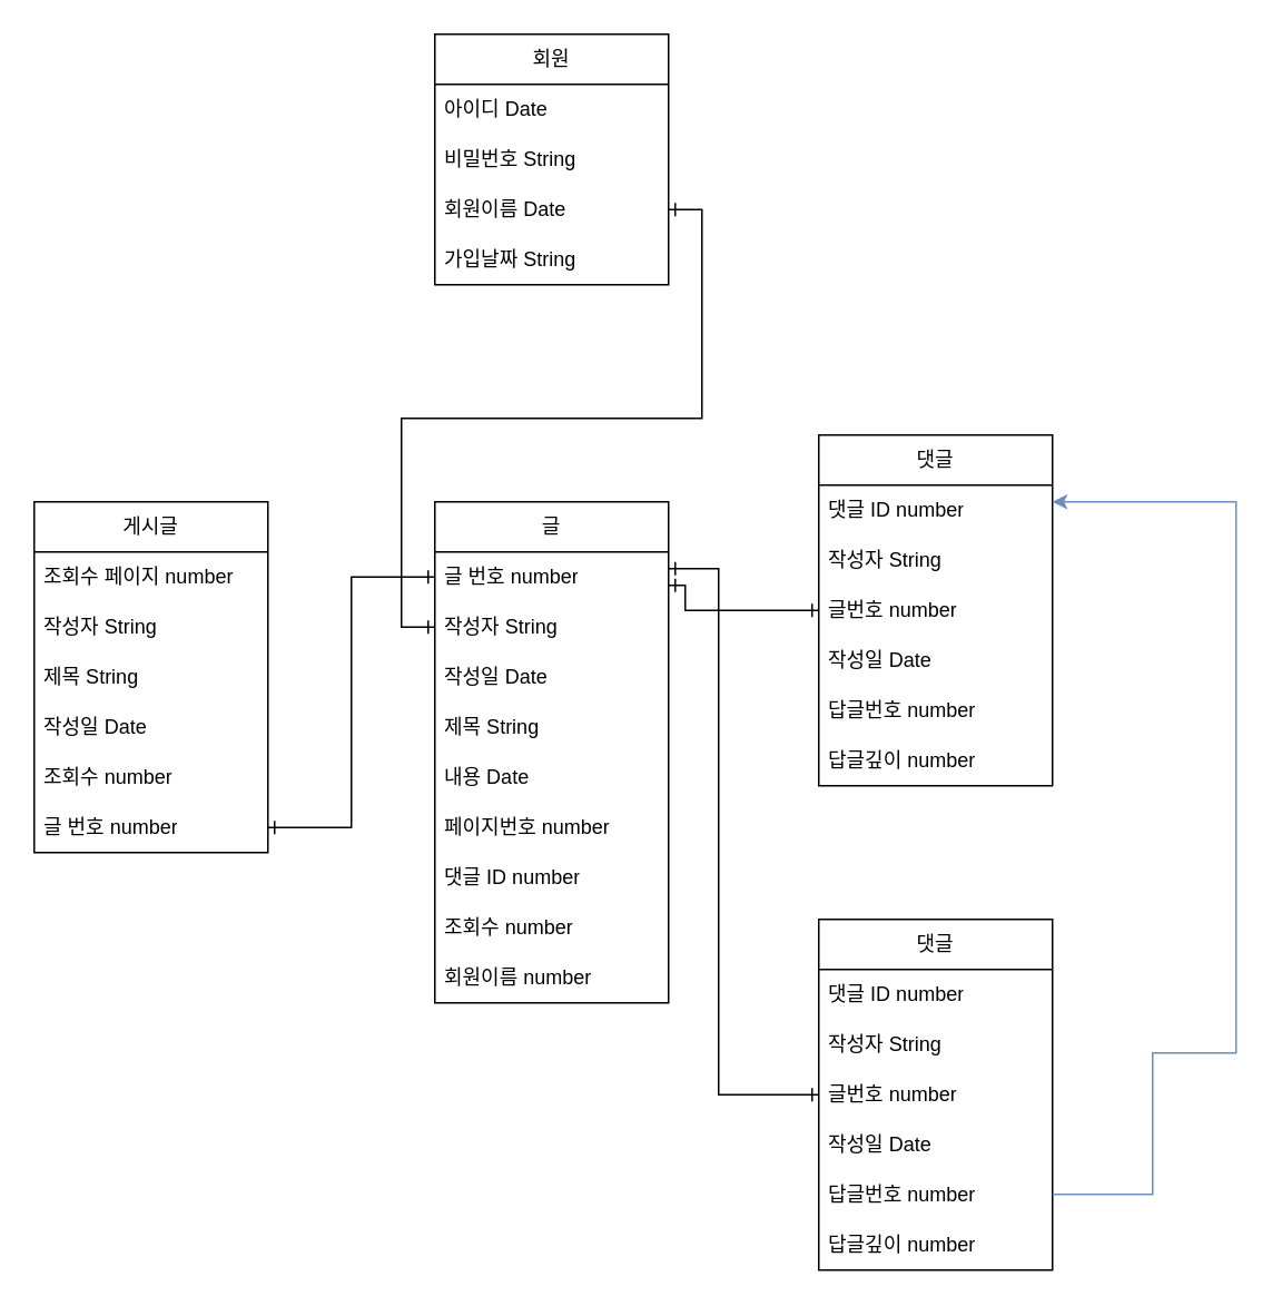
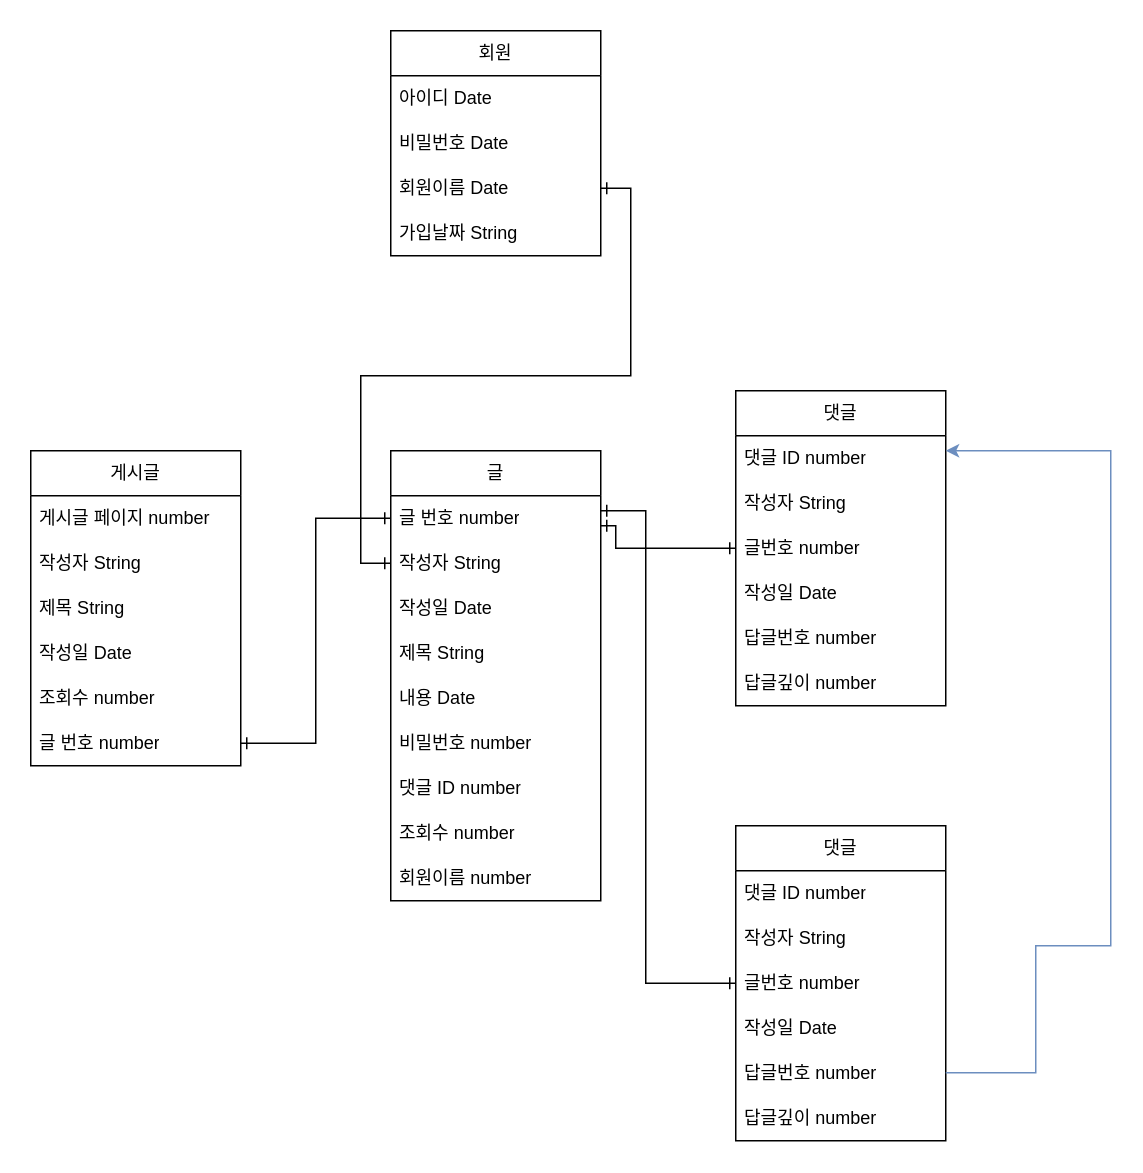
  <mxCell id="0" />
  <mxCell id="1" parent="0" />
  <mxCell id="2" value="게시글" style="swimlane;fontStyle=0;childLayout=stackLayout;horizontal=1;startSize=30;horizontalStack=0;resizeParent=1;resizeParentMax=0;resizeLast=0;collapsible=1;marginBottom=0;whiteSpace=wrap;html=1;" parent="1" vertex="1"><mxGeometry x="20" y="300" width="140" height="210" as="geometry" /></mxCell>
- <mxCell id="3" value="조회수 페이지 number" style="text;strokeColor=none;fillColor=none;align=left;verticalAlign=middle;spacingLeft=4;spacingRight=4;overflow=hidden;points=[[0,0.5],[1,0.5]];portConstraint=eastwest;rotatable=0;whiteSpace=wrap;html=1;" parent="2" vertex="1"><mxGeometry y="30" width="140" height="30" as="geometry" /></mxCell>
+ <mxCell id="3" value="게시글 페이지 number" style="text;strokeColor=none;fillColor=none;align=left;verticalAlign=middle;spacingLeft=4;spacingRight=4;overflow=hidden;points=[[0,0.5],[1,0.5]];portConstraint=eastwest;rotatable=0;whiteSpace=wrap;html=1;" parent="2" vertex="1"><mxGeometry y="30" width="140" height="30" as="geometry" /></mxCell>
  <mxCell id="4" value="작성자 String" style="text;strokeColor=none;fillColor=none;align=left;verticalAlign=middle;spacingLeft=4;spacingRight=4;overflow=hidden;points=[[0,0.5],[1,0.5]];portConstraint=eastwest;rotatable=0;whiteSpace=wrap;html=1;" parent="2" vertex="1"><mxGeometry y="60" width="140" height="30" as="geometry" /></mxCell>
  <mxCell id="5" value="제목 String" style="text;strokeColor=none;fillColor=none;align=left;verticalAlign=middle;spacingLeft=4;spacingRight=4;overflow=hidden;points=[[0,0.5],[1,0.5]];portConstraint=eastwest;rotatable=0;whiteSpace=wrap;html=1;" parent="2" vertex="1"><mxGeometry y="90" width="140" height="30" as="geometry" /></mxCell>
  <mxCell id="6" value="작성일 Date" style="text;strokeColor=none;fillColor=none;align=left;verticalAlign=middle;spacingLeft=4;spacingRight=4;overflow=hidden;points=[[0,0.5],[1,0.5]];portConstraint=eastwest;rotatable=0;whiteSpace=wrap;html=1;" parent="2" vertex="1"><mxGeometry y="120" width="140" height="30" as="geometry" /></mxCell>
  <mxCell id="7" value="조회수 number" style="text;strokeColor=none;fillColor=none;align=left;verticalAlign=middle;spacingLeft=4;spacingRight=4;overflow=hidden;points=[[0,0.5],[1,0.5]];portConstraint=eastwest;rotatable=0;whiteSpace=wrap;html=1;" parent="2" vertex="1"><mxGeometry y="150" width="140" height="30" as="geometry" /></mxCell>
  <mxCell id="8" value="글 번호 number" style="text;strokeColor=none;fillColor=none;align=left;verticalAlign=middle;spacingLeft=4;spacingRight=4;overflow=hidden;points=[[0,0.5],[1,0.5]];portConstraint=eastwest;rotatable=0;whiteSpace=wrap;html=1;" parent="2" vertex="1"><mxGeometry y="180" width="140" height="30" as="geometry" /></mxCell>
  <mxCell id="9" value="댓글" style="swimlane;fontStyle=0;childLayout=stackLayout;horizontal=1;startSize=30;horizontalStack=0;resizeParent=1;resizeParentMax=0;resizeLast=0;collapsible=1;marginBottom=0;whiteSpace=wrap;html=1;" parent="1" vertex="1"><mxGeometry x="490" y="260" width="140" height="210" as="geometry" /></mxCell>
  <mxCell id="10" value="댓글 ID number" style="text;strokeColor=none;fillColor=none;align=left;verticalAlign=middle;spacingLeft=4;spacingRight=4;overflow=hidden;points=[[0,0.5],[1,0.5]];portConstraint=eastwest;rotatable=0;whiteSpace=wrap;html=1;" parent="9" vertex="1"><mxGeometry y="30" width="140" height="30" as="geometry" /></mxCell>
  <mxCell id="11" value="작성자 String" style="text;strokeColor=none;fillColor=none;align=left;verticalAlign=middle;spacingLeft=4;spacingRight=4;overflow=hidden;points=[[0,0.5],[1,0.5]];portConstraint=eastwest;rotatable=0;whiteSpace=wrap;html=1;" parent="9" vertex="1"><mxGeometry y="60" width="140" height="30" as="geometry" /></mxCell>
  <mxCell id="12" value="글번호 number" style="text;strokeColor=none;fillColor=none;align=left;verticalAlign=middle;spacingLeft=4;spacingRight=4;overflow=hidden;points=[[0,0.5],[1,0.5]];portConstraint=eastwest;rotatable=0;whiteSpace=wrap;html=1;" parent="9" vertex="1"><mxGeometry y="90" width="140" height="30" as="geometry" /></mxCell>
  <mxCell id="13" value="작성일 Date" style="text;strokeColor=none;fillColor=none;align=left;verticalAlign=middle;spacingLeft=4;spacingRight=4;overflow=hidden;points=[[0,0.5],[1,0.5]];portConstraint=eastwest;rotatable=0;whiteSpace=wrap;html=1;" parent="9" vertex="1"><mxGeometry y="120" width="140" height="30" as="geometry" /></mxCell>
  <mxCell id="14" value="답글번호 number" style="text;strokeColor=none;fillColor=none;align=left;verticalAlign=middle;spacingLeft=4;spacingRight=4;overflow=hidden;points=[[0,0.5],[1,0.5]];portConstraint=eastwest;rotatable=0;whiteSpace=wrap;html=1;" parent="9" vertex="1"><mxGeometry y="150" width="140" height="30" as="geometry" /></mxCell>
  <mxCell id="15" value="답글깊이 number" style="text;strokeColor=none;fillColor=none;align=left;verticalAlign=middle;spacingLeft=4;spacingRight=4;overflow=hidden;points=[[0,0.5],[1,0.5]];portConstraint=eastwest;rotatable=0;whiteSpace=wrap;html=1;" parent="9" vertex="1"><mxGeometry y="180" width="140" height="30" as="geometry" /></mxCell>
  <mxCell id="16" value="글" style="swimlane;fontStyle=0;childLayout=stackLayout;horizontal=1;startSize=30;horizontalStack=0;resizeParent=1;resizeParentMax=0;resizeLast=0;collapsible=1;marginBottom=0;whiteSpace=wrap;html=1;" parent="1" vertex="1"><mxGeometry x="260" y="300" width="140" height="300" as="geometry" /></mxCell>
  <mxCell id="17" value="글 번호 number" style="text;strokeColor=none;fillColor=none;align=left;verticalAlign=middle;spacingLeft=4;spacingRight=4;overflow=hidden;points=[[0,0.5],[1,0.5]];portConstraint=eastwest;rotatable=0;whiteSpace=wrap;html=1;" parent="16" vertex="1"><mxGeometry y="30" width="140" height="30" as="geometry" /></mxCell>
  <mxCell id="18" value="작성자 String" style="text;strokeColor=none;fillColor=none;align=left;verticalAlign=middle;spacingLeft=4;spacingRight=4;overflow=hidden;points=[[0,0.5],[1,0.5]];portConstraint=eastwest;rotatable=0;whiteSpace=wrap;html=1;" parent="16" vertex="1"><mxGeometry y="60" width="140" height="30" as="geometry" /></mxCell>
  <mxCell id="19" value="작성일 Date" style="text;strokeColor=none;fillColor=none;align=left;verticalAlign=middle;spacingLeft=4;spacingRight=4;overflow=hidden;points=[[0,0.5],[1,0.5]];portConstraint=eastwest;rotatable=0;whiteSpace=wrap;html=1;" parent="16" vertex="1"><mxGeometry y="90" width="140" height="30" as="geometry" /></mxCell>
  <mxCell id="20" value="제목 String" style="text;strokeColor=none;fillColor=none;align=left;verticalAlign=middle;spacingLeft=4;spacingRight=4;overflow=hidden;points=[[0,0.5],[1,0.5]];portConstraint=eastwest;rotatable=0;whiteSpace=wrap;html=1;" parent="16" vertex="1"><mxGeometry y="120" width="140" height="30" as="geometry" /></mxCell>
  <mxCell id="21" value="내용 Date" style="text;strokeColor=none;fillColor=none;align=left;verticalAlign=middle;spacingLeft=4;spacingRight=4;overflow=hidden;points=[[0,0.5],[1,0.5]];portConstraint=eastwest;rotatable=0;whiteSpace=wrap;html=1;" parent="16" vertex="1"><mxGeometry y="150" width="140" height="30" as="geometry" /></mxCell>
- <mxCell id="22" value="페이지번호 number" style="text;strokeColor=none;fillColor=none;align=left;verticalAlign=middle;spacingLeft=4;spacingRight=4;overflow=hidden;points=[[0,0.5],[1,0.5]];portConstraint=eastwest;rotatable=0;whiteSpace=wrap;html=1;" parent="16" vertex="1"><mxGeometry y="180" width="140" height="30" as="geometry" /></mxCell>
+ <mxCell id="22" value="비밀번호 number" style="text;strokeColor=none;fillColor=none;align=left;verticalAlign=middle;spacingLeft=4;spacingRight=4;overflow=hidden;points=[[0,0.5],[1,0.5]];portConstraint=eastwest;rotatable=0;whiteSpace=wrap;html=1;" parent="16" vertex="1"><mxGeometry y="180" width="140" height="30" as="geometry" /></mxCell>
  <mxCell id="23" value="댓글 ID number" style="text;strokeColor=none;fillColor=none;align=left;verticalAlign=middle;spacingLeft=4;spacingRight=4;overflow=hidden;points=[[0,0.5],[1,0.5]];portConstraint=eastwest;rotatable=0;whiteSpace=wrap;html=1;" parent="16" vertex="1"><mxGeometry y="210" width="140" height="30" as="geometry" /></mxCell>
  <mxCell id="24" value="조회수 number" style="text;strokeColor=none;fillColor=none;align=left;verticalAlign=middle;spacingLeft=4;spacingRight=4;overflow=hidden;points=[[0,0.5],[1,0.5]];portConstraint=eastwest;rotatable=0;whiteSpace=wrap;html=1;" parent="16" vertex="1"><mxGeometry y="240" width="140" height="30" as="geometry" /></mxCell>
  <mxCell id="25" value="회원이름 number" style="text;strokeColor=none;fillColor=none;align=left;verticalAlign=middle;spacingLeft=4;spacingRight=4;overflow=hidden;points=[[0,0.5],[1,0.5]];portConstraint=eastwest;rotatable=0;whiteSpace=wrap;html=1;" parent="16" vertex="1"><mxGeometry y="270" width="140" height="30" as="geometry" /></mxCell>
  <mxCell id="26" value="회원" style="swimlane;fontStyle=0;childLayout=stackLayout;horizontal=1;startSize=30;horizontalStack=0;resizeParent=1;resizeParentMax=0;resizeLast=0;collapsible=1;marginBottom=0;whiteSpace=wrap;html=1;" parent="1" vertex="1"><mxGeometry x="260" y="20" width="140" height="150" as="geometry" /></mxCell>
  <mxCell id="27" value="아이디 Date" style="text;strokeColor=none;fillColor=none;align=left;verticalAlign=middle;spacingLeft=4;spacingRight=4;overflow=hidden;points=[[0,0.5],[1,0.5]];portConstraint=eastwest;rotatable=0;whiteSpace=wrap;html=1;" parent="26" vertex="1"><mxGeometry y="30" width="140" height="30" as="geometry" /></mxCell>
- <mxCell id="28" value="비밀번호 String" style="text;strokeColor=none;fillColor=none;align=left;verticalAlign=middle;spacingLeft=4;spacingRight=4;overflow=hidden;points=[[0,0.5],[1,0.5]];portConstraint=eastwest;rotatable=0;whiteSpace=wrap;html=1;" parent="26" vertex="1"><mxGeometry y="60" width="140" height="30" as="geometry" /></mxCell>
+ <mxCell id="28" value="비밀번호 Date" style="text;strokeColor=none;fillColor=none;align=left;verticalAlign=middle;spacingLeft=4;spacingRight=4;overflow=hidden;points=[[0,0.5],[1,0.5]];portConstraint=eastwest;rotatable=0;whiteSpace=wrap;html=1;" parent="26" vertex="1"><mxGeometry y="60" width="140" height="30" as="geometry" /></mxCell>
  <mxCell id="29" value="회원이름 Date" style="text;strokeColor=none;fillColor=none;align=left;verticalAlign=middle;spacingLeft=4;spacingRight=4;overflow=hidden;points=[[0,0.5],[1,0.5]];portConstraint=eastwest;rotatable=0;whiteSpace=wrap;html=1;" parent="26" vertex="1"><mxGeometry y="90" width="140" height="30" as="geometry" /></mxCell>
  <mxCell id="30" value="가입날짜 String" style="text;strokeColor=none;fillColor=none;align=left;verticalAlign=middle;spacingLeft=4;spacingRight=4;overflow=hidden;points=[[0,0.5],[1,0.5]];portConstraint=eastwest;rotatable=0;whiteSpace=wrap;html=1;" parent="26" vertex="1"><mxGeometry y="120" width="140" height="30" as="geometry" /></mxCell>
  <mxCell id="31" value="댓글" style="swimlane;fontStyle=0;childLayout=stackLayout;horizontal=1;startSize=30;horizontalStack=0;resizeParent=1;resizeParentMax=0;resizeLast=0;collapsible=1;marginBottom=0;whiteSpace=wrap;html=1;" parent="1" vertex="1"><mxGeometry x="490" y="550" width="140" height="210" as="geometry" /></mxCell>
  <mxCell id="32" value="댓글 ID number" style="text;strokeColor=none;fillColor=none;align=left;verticalAlign=middle;spacingLeft=4;spacingRight=4;overflow=hidden;points=[[0,0.5],[1,0.5]];portConstraint=eastwest;rotatable=0;whiteSpace=wrap;html=1;" parent="31" vertex="1"><mxGeometry y="30" width="140" height="30" as="geometry" /></mxCell>
  <mxCell id="33" value="작성자 String" style="text;strokeColor=none;fillColor=none;align=left;verticalAlign=middle;spacingLeft=4;spacingRight=4;overflow=hidden;points=[[0,0.5],[1,0.5]];portConstraint=eastwest;rotatable=0;whiteSpace=wrap;html=1;" parent="31" vertex="1"><mxGeometry y="60" width="140" height="30" as="geometry" /></mxCell>
  <mxCell id="34" value="글번호 number" style="text;strokeColor=none;fillColor=none;align=left;verticalAlign=middle;spacingLeft=4;spacingRight=4;overflow=hidden;points=[[0,0.5],[1,0.5]];portConstraint=eastwest;rotatable=0;whiteSpace=wrap;html=1;" parent="31" vertex="1"><mxGeometry y="90" width="140" height="30" as="geometry" /></mxCell>
  <mxCell id="35" value="작성일 Date" style="text;strokeColor=none;fillColor=none;align=left;verticalAlign=middle;spacingLeft=4;spacingRight=4;overflow=hidden;points=[[0,0.5],[1,0.5]];portConstraint=eastwest;rotatable=0;whiteSpace=wrap;html=1;" parent="31" vertex="1"><mxGeometry y="120" width="140" height="30" as="geometry" /></mxCell>
  <mxCell id="36" value="답글번호 number" style="text;strokeColor=none;fillColor=none;align=left;verticalAlign=middle;spacingLeft=4;spacingRight=4;overflow=hidden;points=[[0,0.5],[1,0.5]];portConstraint=eastwest;rotatable=0;whiteSpace=wrap;html=1;" parent="31" vertex="1"><mxGeometry y="150" width="140" height="30" as="geometry" /></mxCell>
  <mxCell id="37" value="답글깊이 number" style="text;strokeColor=none;fillColor=none;align=left;verticalAlign=middle;spacingLeft=4;spacingRight=4;overflow=hidden;points=[[0,0.5],[1,0.5]];portConstraint=eastwest;rotatable=0;whiteSpace=wrap;html=1;" parent="31" vertex="1"><mxGeometry y="180" width="140" height="30" as="geometry" /></mxCell>
  <mxCell id="38" style="edgeStyle=orthogonalEdgeStyle;rounded=0;orthogonalLoop=1;jettySize=auto;html=1;exitX=1;exitY=0.5;exitDx=0;exitDy=0;entryX=0;entryY=0.5;entryDx=0;entryDy=0;startArrow=ERone;startFill=0;endArrow=ERone;endFill=0;" parent="1" source="8" target="17" edge="1"><mxGeometry relative="1" as="geometry" /></mxCell>
  <mxCell id="39" style="edgeStyle=orthogonalEdgeStyle;rounded=0;orthogonalLoop=1;jettySize=auto;html=1;entryX=1;entryY=0.667;entryDx=0;entryDy=0;entryPerimeter=0;fillColor=#dae8fc;strokeColor=#000000;endArrow=ERone;endFill=0;startArrow=ERone;startFill=0;" parent="1" source="12" target="17" edge="1"><mxGeometry relative="1" as="geometry"><Array as="points"><mxPoint x="410" y="365" /><mxPoint x="410" y="350" /></Array></mxGeometry></mxCell>
  <mxCell id="40" style="edgeStyle=orthogonalEdgeStyle;rounded=0;orthogonalLoop=1;jettySize=auto;html=1;fillColor=#dae8fc;strokeColor=#000000;startArrow=ERone;startFill=0;endArrow=ERone;endFill=0;" parent="1" source="34" target="17" edge="1"><mxGeometry relative="1" as="geometry"><Array as="points"><mxPoint x="430" y="655" /><mxPoint x="430" y="340" /></Array></mxGeometry></mxCell>
  <mxCell id="41" style="edgeStyle=orthogonalEdgeStyle;rounded=0;orthogonalLoop=1;jettySize=auto;html=1;fillColor=#dae8fc;strokeColor=#6c8ebf;" parent="1" target="10" edge="1"><mxGeometry relative="1" as="geometry"><mxPoint x="630" y="714.7" as="sourcePoint" /><mxPoint x="630.56" y="550.04" as="targetPoint" /><Array as="points"><mxPoint x="690" y="715" /><mxPoint x="690" y="630" /><mxPoint x="740" y="630" /><mxPoint x="740" y="300" /></Array></mxGeometry></mxCell>
  <mxCell id="42" style="edgeStyle=orthogonalEdgeStyle;rounded=0;orthogonalLoop=1;jettySize=auto;html=1;startArrow=ERone;startFill=0;endArrow=ERone;endFill=0;" parent="1" source="18" target="29" edge="1"><mxGeometry relative="1" as="geometry" /></mxCell>
